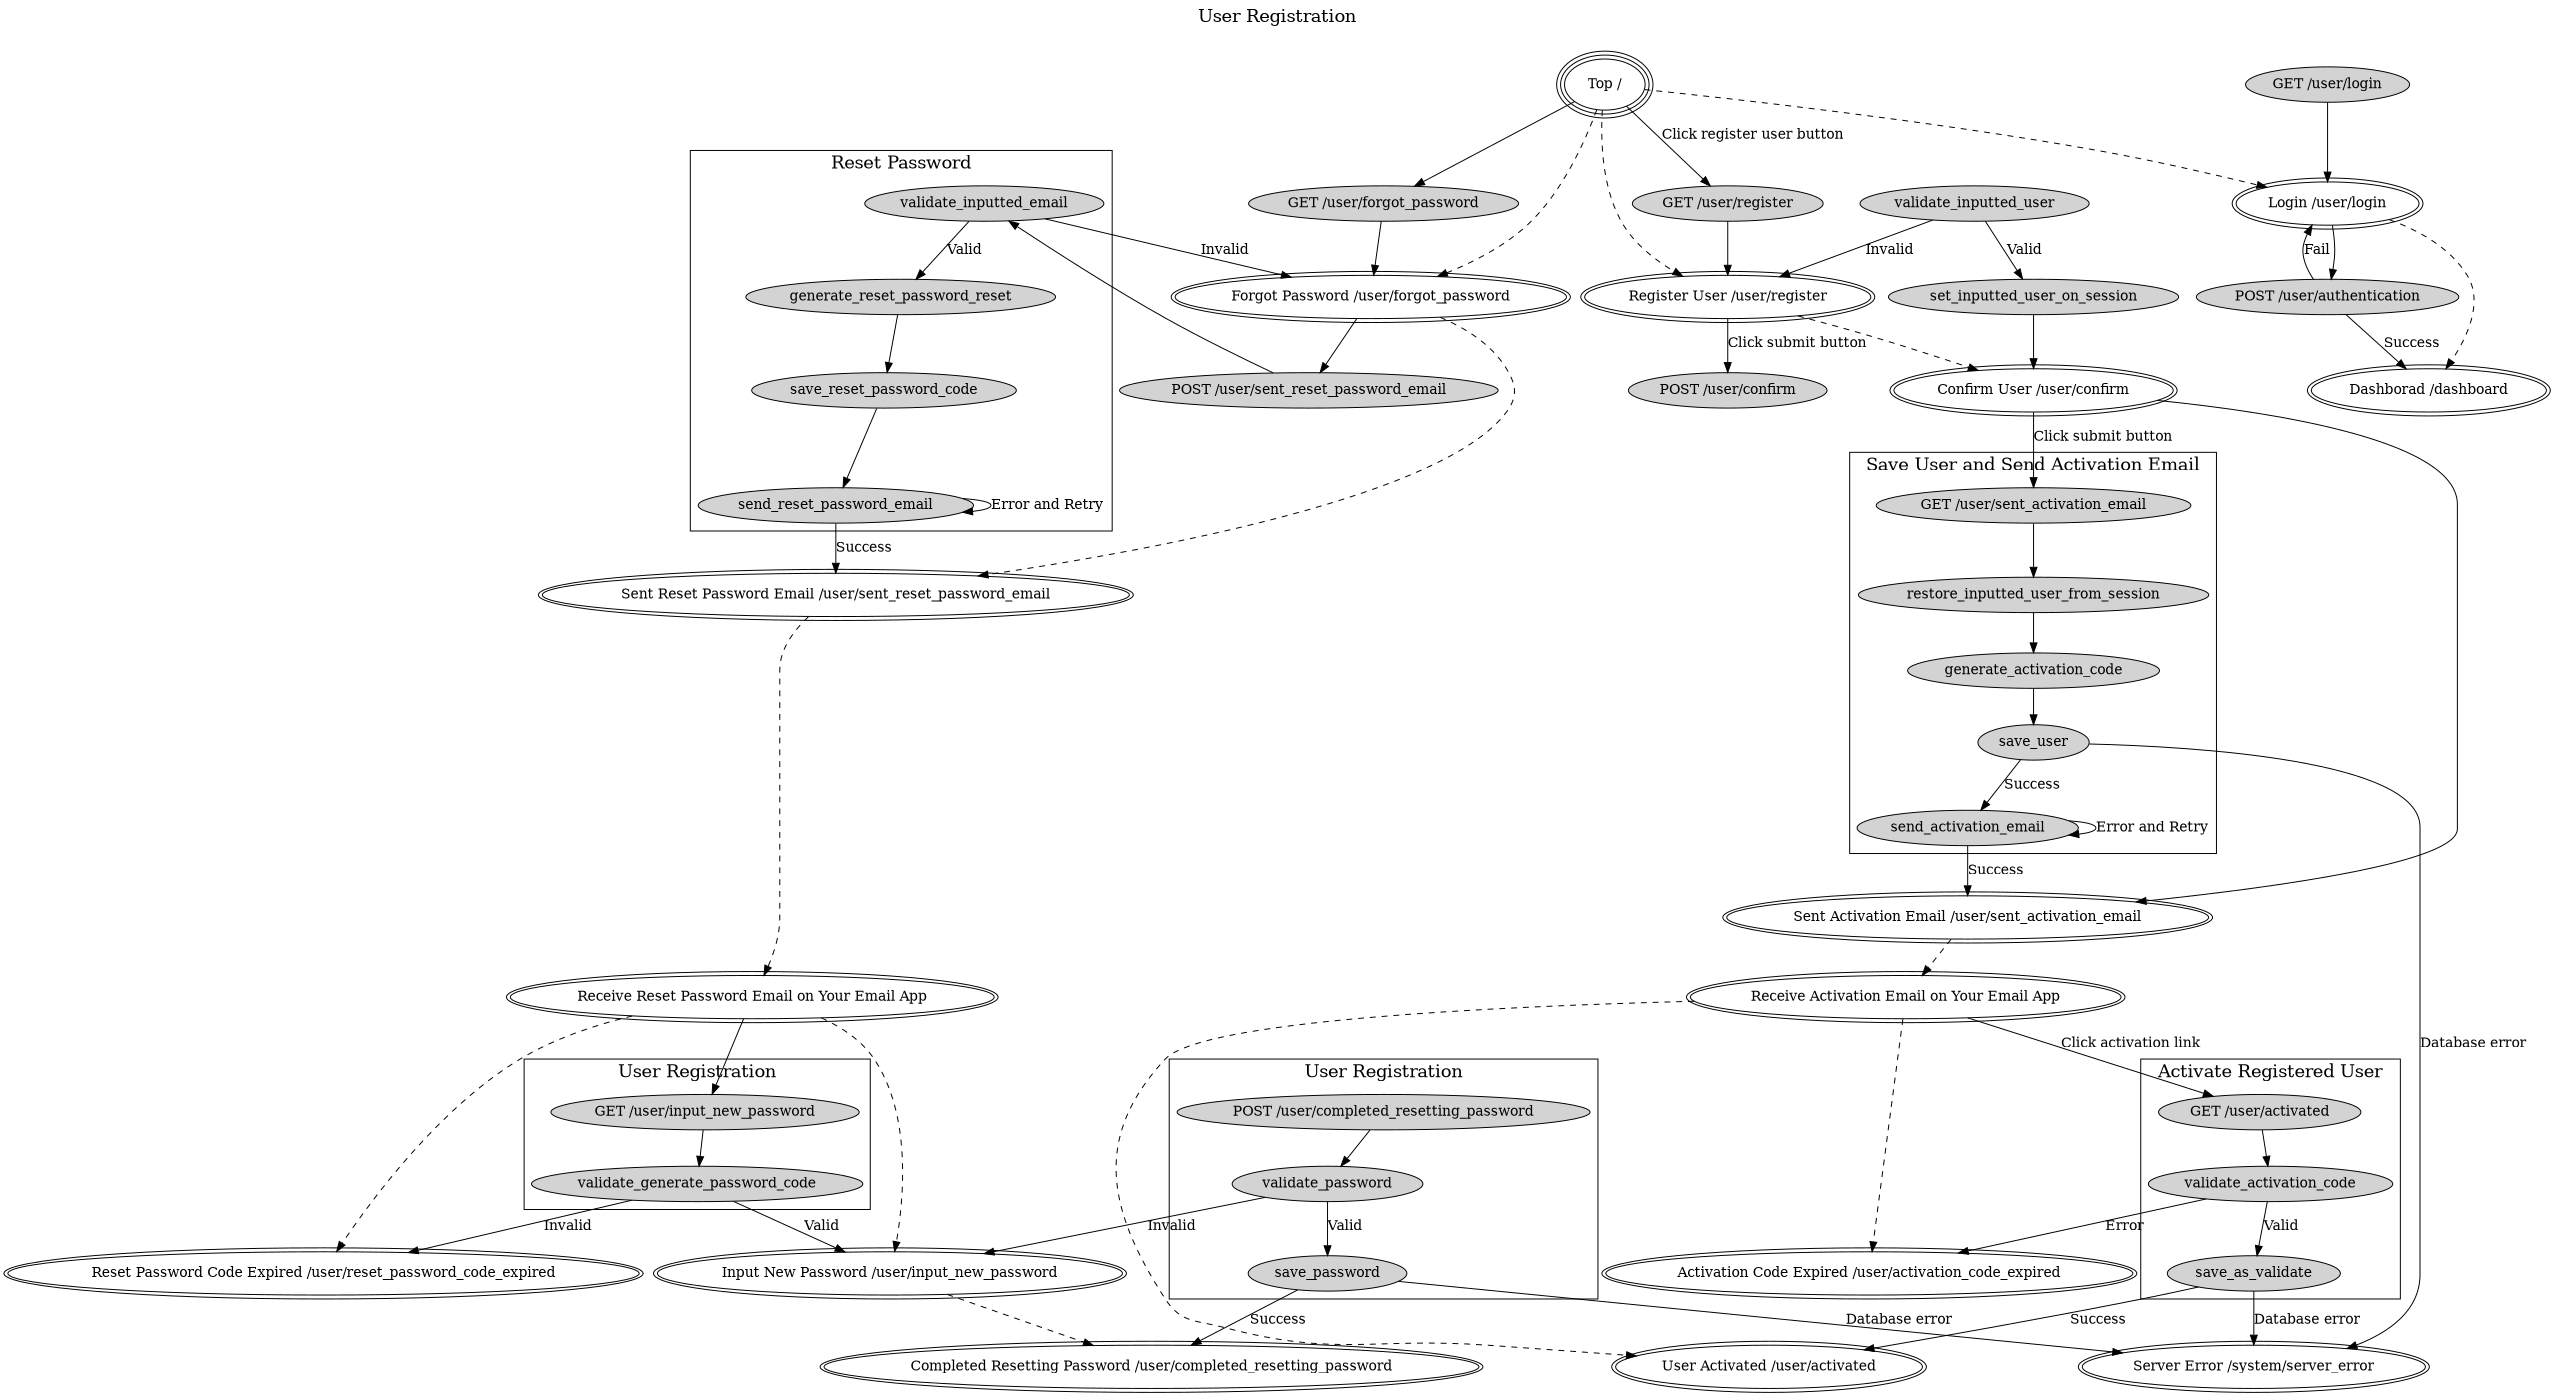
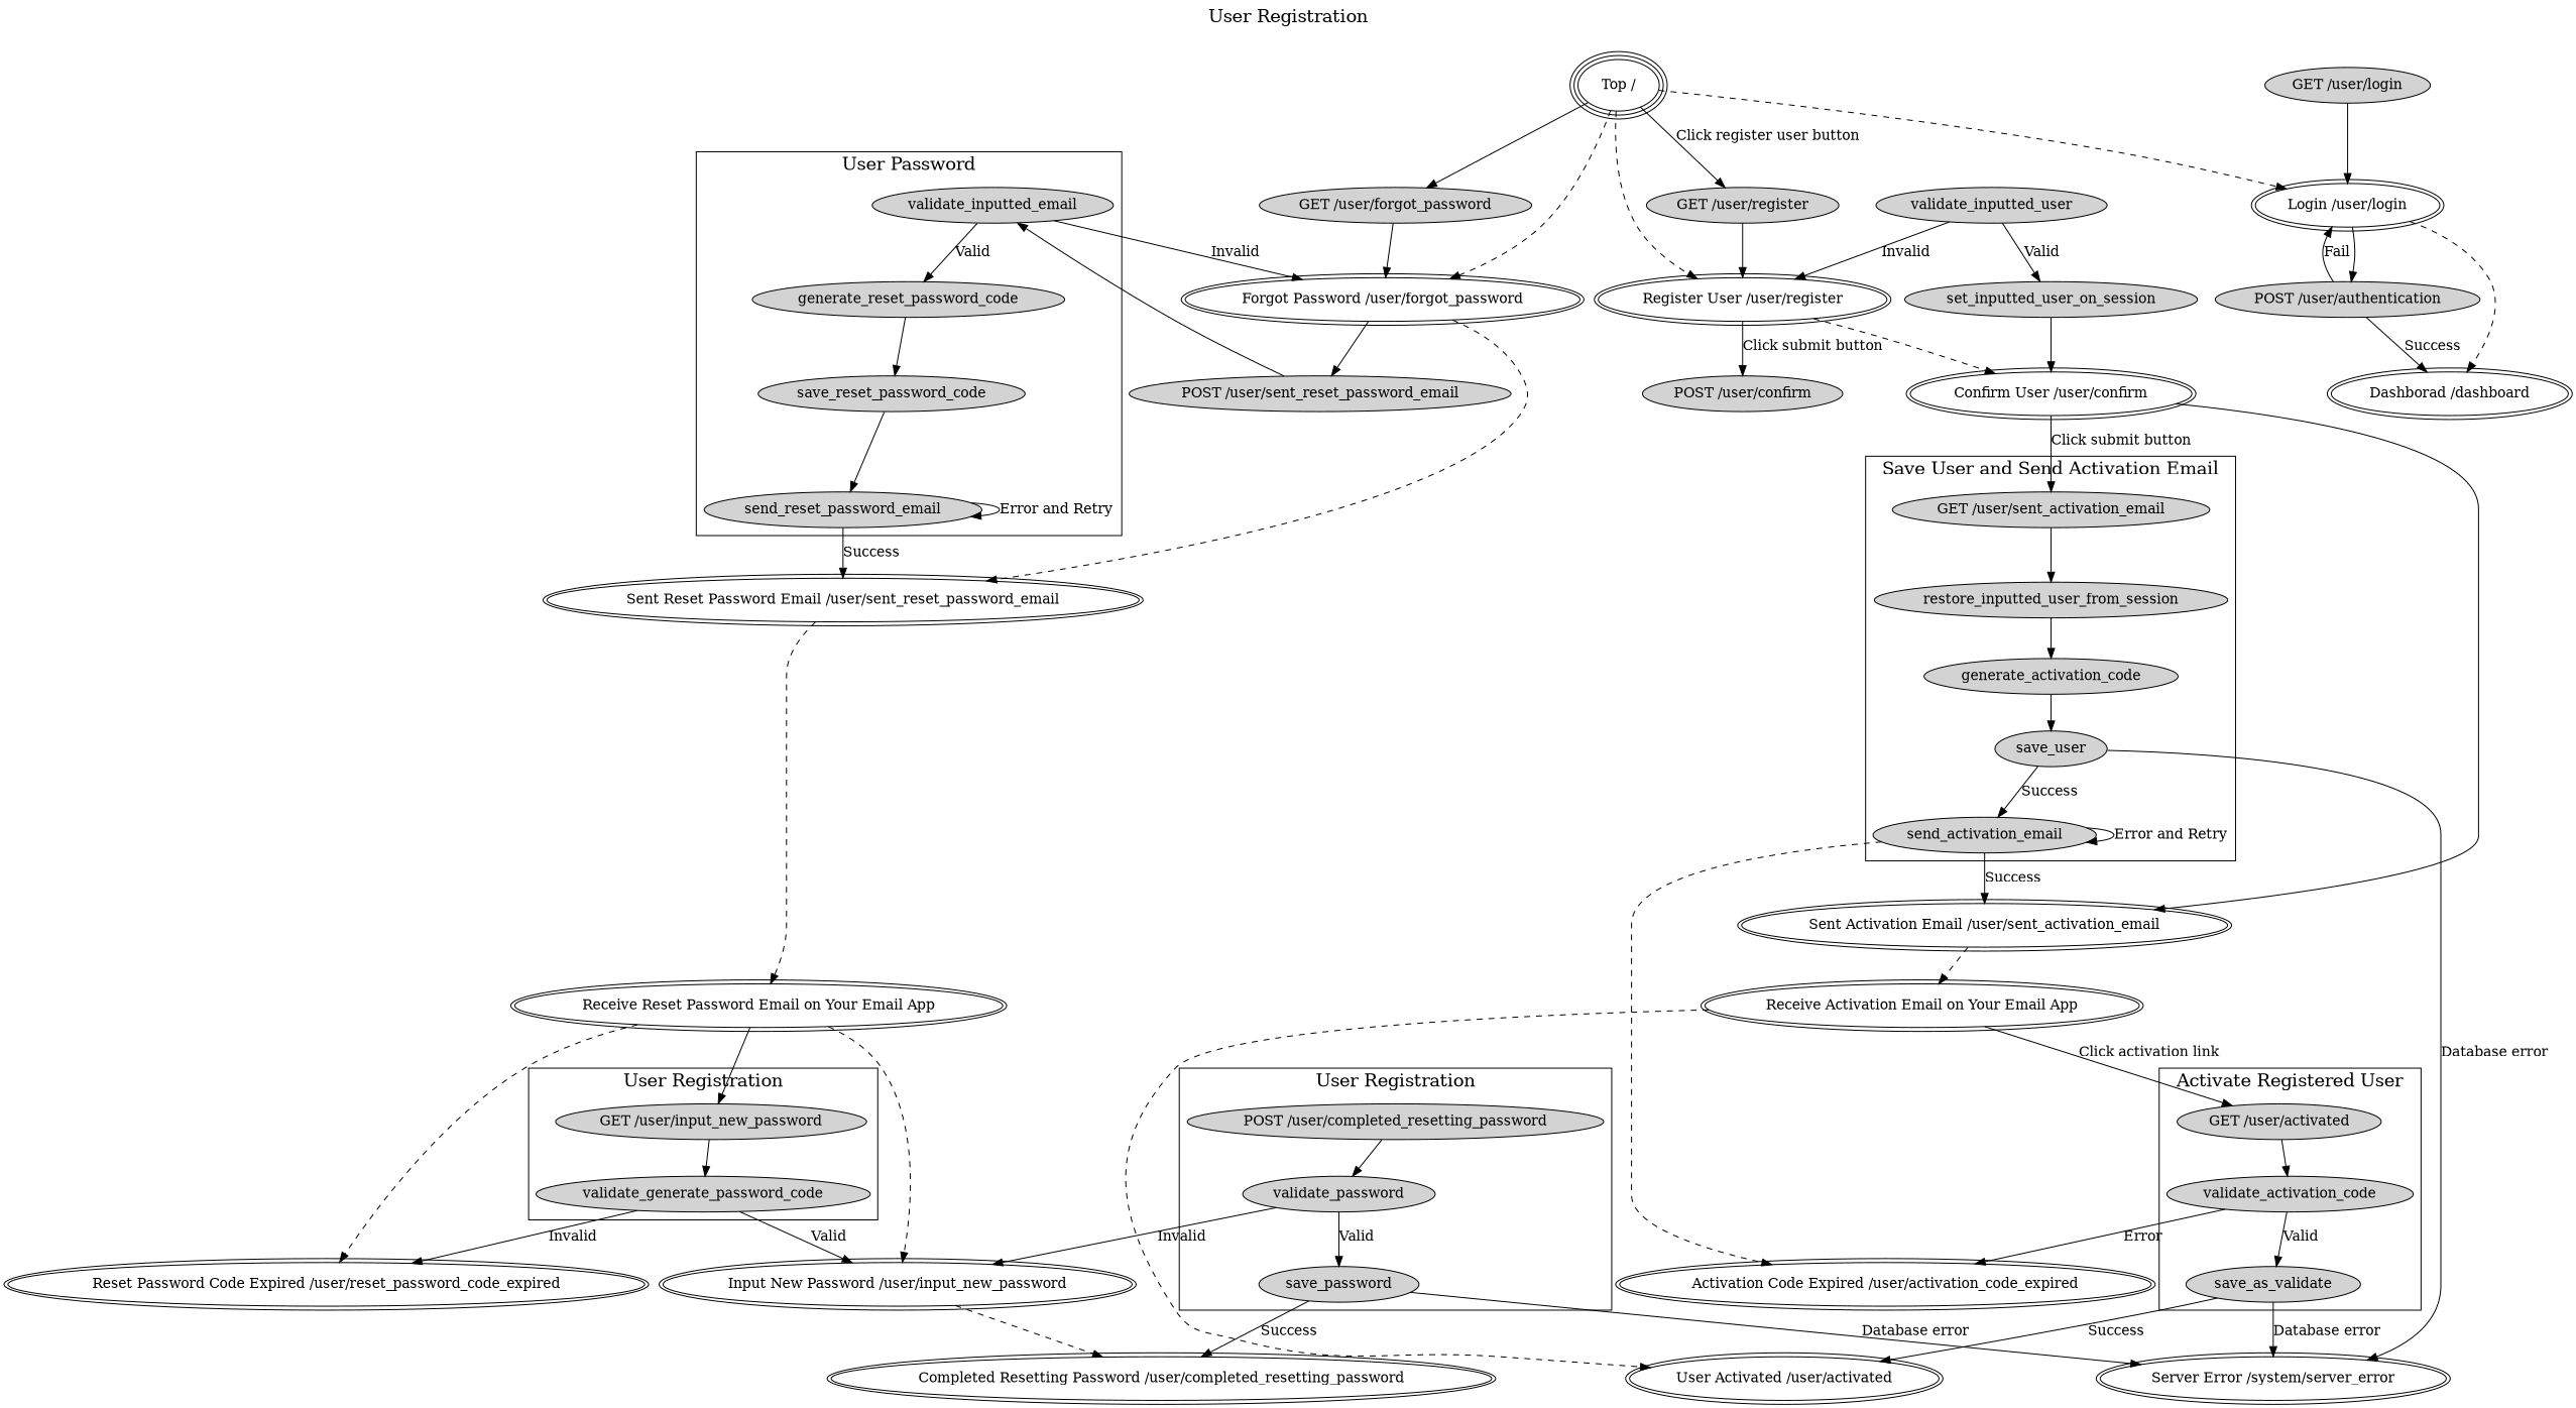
  digraph {
    fontsize=18
    label="User Registration"
    labelloc=t
    node [style=filled]
    "GET /user/sent_activation_email"
    restore_inputted_user_from_session
    generate_activation_code
    save_user
    send_activation_email
    n6 [label=save_as_validate]
    "GET /user/activated"
    validate_activation_code
    validate_inputted_email
-   generate_reset_password_code [label=generate_reset_password_reset]
+   generate_reset_password_code
    save_reset_password_code
    send_reset_password_email
    n13 [label=validate_generate_password_code]
    "GET /user/input_new_password"
    validate_password
    save_password
    "POST /user/completed_resetting_password"
    n18 [label="Server Error /system/server_error" peripheries=2 style=""]
    n19 [label="Sent Activation Email /user/sent_activation_email" peripheries=2 style=""]
    n20 [label="User Activated /user/activated" peripheries=2 style=""]
    n21 [label="Activation Code Expired /user/activation_code_expired" peripheries=2 style=""]
    n22 [label="Forgot Password /user/forgot_password" peripheries=2 style=""]
    n23 [label="Sent Reset Password Email /user/sent_reset_password_email" peripheries=2 style=""]
    n24 [label="Input New Password /user/input_new_password" peripheries=2 style=""]
    n25 [label="Reset Password Code Expired /user/reset_password_code_expired" peripheries=2 style=""]
    n26 [label="Completed Resetting Password /user/completed_resetting_password" peripheries=2 style=""]
    n27 [label="Top /" peripheries=3 style=""]
    n28 [label="Register User /user/register" peripheries=2 style=""]
    n29 [label="Login /user/login" peripheries=2 style=""]
    "GET /user/register"
    "GET /user/forgot_password"
    n32 [label="Confirm User /user/confirm" peripheries=2 style=""]
    "POST /user/confirm"
    "POST /user/sent_reset_password_email"
    n35 [label="Dashborad /dashboard" peripheries=2 style=""]
    "POST /user/authentication"
    "GET /user/login"
    n38 [label="Receive Activation Email on Your Email App" peripheries=2 style=""]
    n39 [label="Receive Reset Password Email on Your Email App" peripheries=2 style=""]
    validate_inputted_user
    set_inputted_user_on_session
    subgraph cluster_1 {
      label="Save User and Send Activation Email"
      "GET /user/sent_activation_email"
      restore_inputted_user_from_session
      generate_activation_code
      save_user
      send_activation_email
    }
    subgraph cluster_2 {
      label="Activate Registered User"
      n6
      "GET /user/activated"
      validate_activation_code
    }
    subgraph cluster_3 {
-     label="Reset Password"
+     label="User Password"
      validate_inputted_email
      generate_reset_password_code
      save_reset_password_code
      send_reset_password_email
    }
    subgraph cluster_4 {
      n13
      "GET /user/input_new_password"
    }
    subgraph cluster_5 {
      validate_password
      save_password
      "POST /user/completed_resetting_password"
    }
    "GET /user/sent_activation_email" -> restore_inputted_user_from_session
    restore_inputted_user_from_session -> generate_activation_code
    generate_activation_code -> save_user
    save_user -> send_activation_email [label=Success]
    save_user -> n18 [label="Database error"]
    send_activation_email -> send_activation_email [label="Error and Retry"]
    send_activation_email -> n19 [label=Success]
    n6 -> n18 [label="Database error"]
    n6 -> n20 [label=Success]
    "GET /user/activated" -> validate_activation_code
    validate_activation_code -> n6 [label=Valid]
    validate_activation_code -> n21 [label=Error]
    validate_inputted_email -> generate_reset_password_code [label=Valid]
    validate_inputted_email -> n22 [label=Invalid]
    generate_reset_password_code -> save_reset_password_code
    save_reset_password_code -> send_reset_password_email
    send_reset_password_email -> send_reset_password_email [label="Error and Retry"]
    send_reset_password_email -> n23 [label=Success]
    n13 -> n24 [label=Valid]
    n13 -> n25 [label=Invalid]
    "GET /user/input_new_password" -> n13
    validate_password -> save_password [label=Valid]
    validate_password -> n24 [label=Invalid]
    save_password -> n18 [label="Database error"]
    save_password -> n26 [label=Success]
    "POST /user/completed_resetting_password" -> validate_password
    n19 -> n38 [style=dashed]
    n22 -> n23 [style=dashed]
    n22 -> "POST /user/sent_reset_password_email"
    n23 -> n39 [style=dashed]
    n24 -> n26 [style=dashed]
    n27 -> n22 [style=dashed]
    n27 -> n28 [style=dashed]
    n27 -> n29 [style=dashed]
    n27 -> "GET /user/register" [label="Click register user button"]
    n27 -> "GET /user/forgot_password"
    n28 -> n32 [style=dashed]
    n28 -> "POST /user/confirm" [label="Click submit button"]
    n29 -> n35 [style=dashed]
    n29 -> "POST /user/authentication"
    "GET /user/register" -> n28
    "GET /user/forgot_password" -> n22
    n32 -> "GET /user/sent_activation_email" [label="Click submit button"]
    n32 -> n19 [style=solid]
    "POST /user/sent_reset_password_email" -> validate_inputted_email
    "POST /user/authentication" -> n29 [label=Fail]
    "POST /user/authentication" -> n35 [label=Success]
    "GET /user/login" -> n29
    n38 -> "GET /user/activated" [label="Click activation link"]
    n38 -> n20 [style=dashed]
-   n38 -> n21 [style=dashed]
+   send_activation_email -> n21 [style=dashed]
    n39 -> "GET /user/input_new_password"
    n39 -> n24 [style=dashed]
    n39 -> n25 [style=dashed]
    validate_inputted_user -> n28 [label=Invalid]
    validate_inputted_user -> set_inputted_user_on_session [label=Valid]
    set_inputted_user_on_session -> n32
  }
